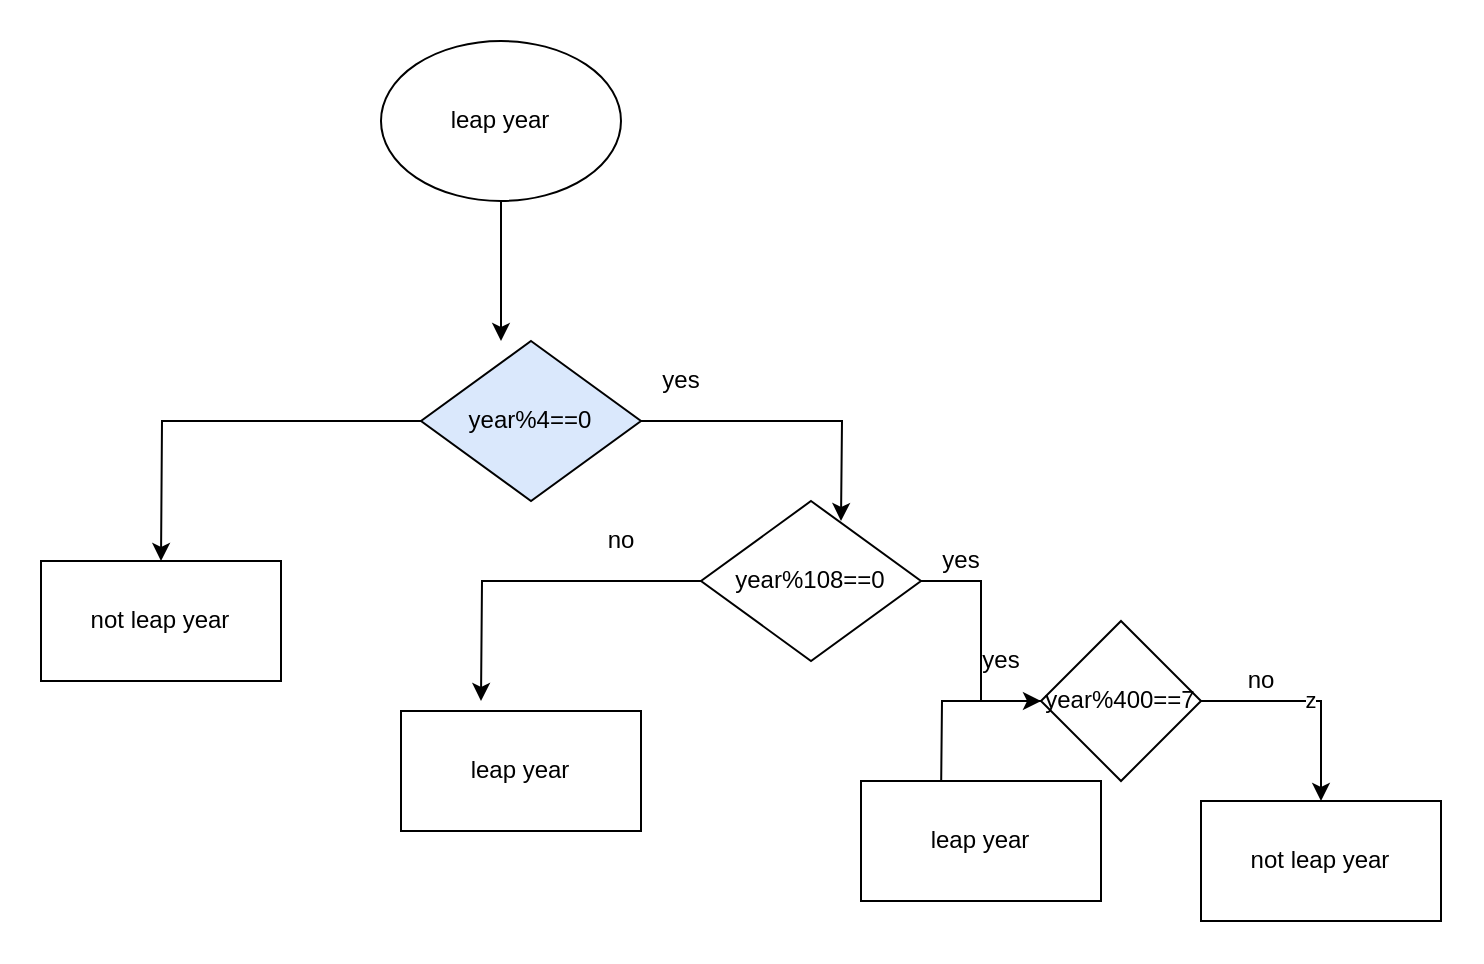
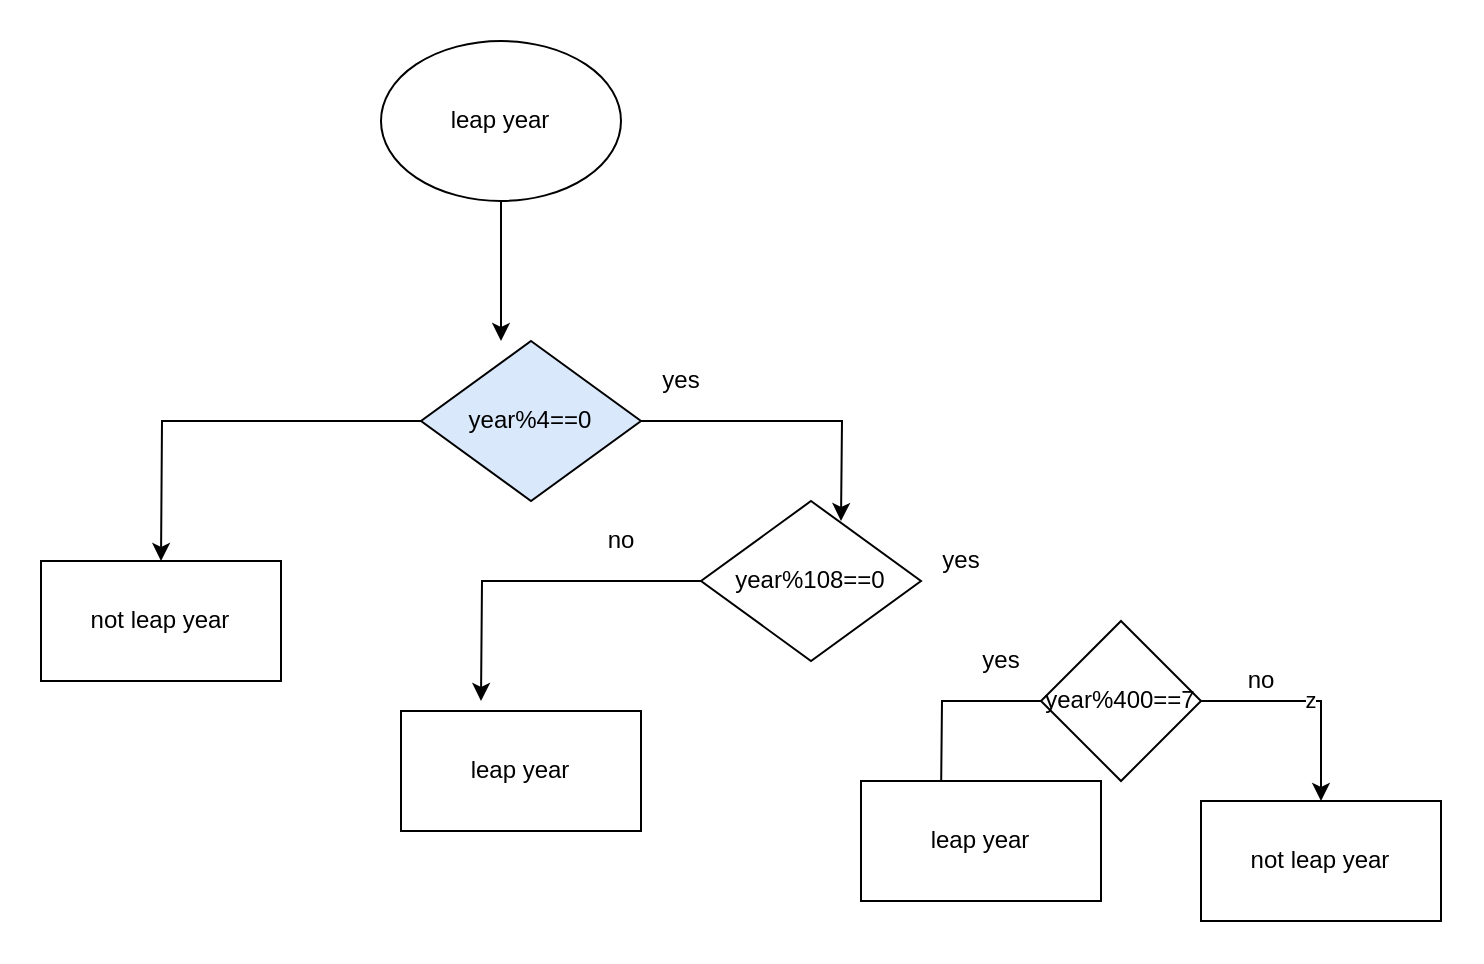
  <mxCell id="0" />
  <mxCell id="1" parent="0" />
  <mxCell id="2" style="edgeStyle=orthogonalEdgeStyle;rounded=0;orthogonalLoop=1;jettySize=auto;html=1;exitX=0.5;exitY=1;exitDx=0;exitDy=0;" parent="1" source="3" edge="1"><mxGeometry relative="1" as="geometry"><mxPoint x="250" y="170" as="targetPoint" /></mxGeometry></mxCell>
  <mxCell id="3" value="leap year" style="ellipse;whiteSpace=wrap;html=1;" parent="1" vertex="1"><mxGeometry x="190" y="20" width="120" height="80" as="geometry" /></mxCell>
  <mxCell id="4" style="edgeStyle=orthogonalEdgeStyle;rounded=0;orthogonalLoop=1;jettySize=auto;html=1;" parent="1" source="6" edge="1"><mxGeometry relative="1" as="geometry"><mxPoint x="420" y="260" as="targetPoint" /></mxGeometry></mxCell>
  <mxCell id="5" style="edgeStyle=orthogonalEdgeStyle;rounded=0;orthogonalLoop=1;jettySize=auto;html=1;exitX=0;exitY=0.5;exitDx=0;exitDy=0;" parent="1" source="6" edge="1"><mxGeometry relative="1" as="geometry"><mxPoint x="80" y="280" as="targetPoint" /></mxGeometry></mxCell>
  <mxCell id="6" value="year%4==0" style="rhombus;whiteSpace=wrap;html=1;fillColor=#dae8fc;" parent="1" vertex="1"><mxGeometry x="210" y="170" width="110" height="80" as="geometry" /></mxCell>
  <mxCell id="7" value="yes" style="text;html=1;align=center;verticalAlign=middle;resizable=0;points=[];autosize=1;" parent="1" vertex="1"><mxGeometry x="325" y="180" width="30" height="20" as="geometry" /></mxCell>
- <mxCell id="8" style="edgeStyle=orthogonalEdgeStyle;rounded=0;orthogonalLoop=1;jettySize=auto;html=1;exitX=1;exitY=0.5;exitDx=0;exitDy=0;" parent="1" source="10" target="14" edge="1"><mxGeometry relative="1" as="geometry"><mxPoint x="560" y="350" as="targetPoint" /></mxGeometry></mxCell>
  <mxCell id="9" style="edgeStyle=orthogonalEdgeStyle;rounded=0;orthogonalLoop=1;jettySize=auto;html=1;exitX=0;exitY=0.5;exitDx=0;exitDy=0;" parent="1" source="10" edge="1"><mxGeometry relative="1" as="geometry"><mxPoint x="240" y="350" as="targetPoint" /></mxGeometry></mxCell>
  <mxCell id="10" value="year%108==0" style="rhombus;whiteSpace=wrap;html=1;" parent="1" vertex="1"><mxGeometry x="350" y="250" width="110" height="80" as="geometry" /></mxCell>
  <mxCell id="11" value="yes&lt;br&gt;" style="text;html=1;align=center;verticalAlign=middle;resizable=0;points=[];autosize=1;" parent="1" vertex="1"><mxGeometry x="465" y="270" width="30" height="20" as="geometry" /></mxCell>
  <mxCell id="12" style="edgeStyle=orthogonalEdgeStyle;rounded=0;orthogonalLoop=1;jettySize=auto;html=1;exitX=0;exitY=0.5;exitDx=0;exitDy=0;" parent="1" source="14" edge="1"><mxGeometry relative="1" as="geometry"><mxPoint x="470" y="400" as="targetPoint" /></mxGeometry></mxCell>
  <mxCell id="13" value="z" style="edgeStyle=orthogonalEdgeStyle;rounded=0;orthogonalLoop=1;jettySize=auto;html=1;exitX=1;exitY=0.5;exitDx=0;exitDy=0;" parent="1" source="14" target="17" edge="1"><mxGeometry relative="1" as="geometry"><mxPoint x="650" y="400" as="targetPoint" /></mxGeometry></mxCell>
  <mxCell id="14" value="year%400==7" style="rhombus;whiteSpace=wrap;html=1;" parent="1" vertex="1"><mxGeometry x="520" y="310" width="80" height="80" as="geometry" /></mxCell>
  <mxCell id="15" value="yes&lt;br&gt;" style="text;html=1;align=center;verticalAlign=middle;resizable=0;points=[];autosize=1;" parent="1" vertex="1"><mxGeometry x="485" y="320" width="30" height="20" as="geometry" /></mxCell>
  <mxCell id="16" value="leap year" style="rounded=0;whiteSpace=wrap;html=1;" parent="1" vertex="1"><mxGeometry x="430" y="390" width="120" height="60" as="geometry" /></mxCell>
  <mxCell id="17" value="not leap year" style="rounded=0;whiteSpace=wrap;html=1;" parent="1" vertex="1"><mxGeometry x="600" y="400" width="120" height="60" as="geometry" /></mxCell>
  <mxCell id="18" value="no" style="text;html=1;align=center;verticalAlign=middle;resizable=0;points=[];autosize=1;" parent="1" vertex="1"><mxGeometry x="615" y="330" width="30" height="20" as="geometry" /></mxCell>
  <mxCell id="19" value="not leap year" style="rounded=0;whiteSpace=wrap;html=1;" parent="1" vertex="1"><mxGeometry x="20" y="280" width="120" height="60" as="geometry" /></mxCell>
  <mxCell id="20" value="no" style="text;html=1;align=center;verticalAlign=middle;resizable=0;points=[];autosize=1;" parent="1" vertex="1"><mxGeometry x="295" y="260" width="30" height="20" as="geometry" /></mxCell>
  <mxCell id="21" value="leap year" style="rounded=0;whiteSpace=wrap;html=1;" parent="1" vertex="1"><mxGeometry x="200" y="355" width="120" height="60" as="geometry" /></mxCell>
